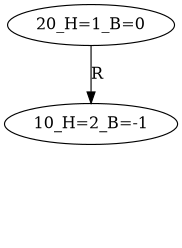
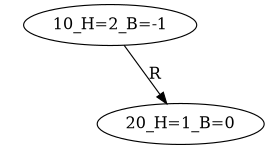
  digraph {
    HD0 [style=invis]
    "10_H=2_B=-1"
    "20_H=1_B=0"
    "10_H=2_B=-1" -> HD0 [label=L style=invis]
-   "20_H=1_B=0" -> "10_H=2_B=-1" [label=R]
+   "10_H=2_B=-1" -> "20_H=1_B=0" [label=R]
  }
